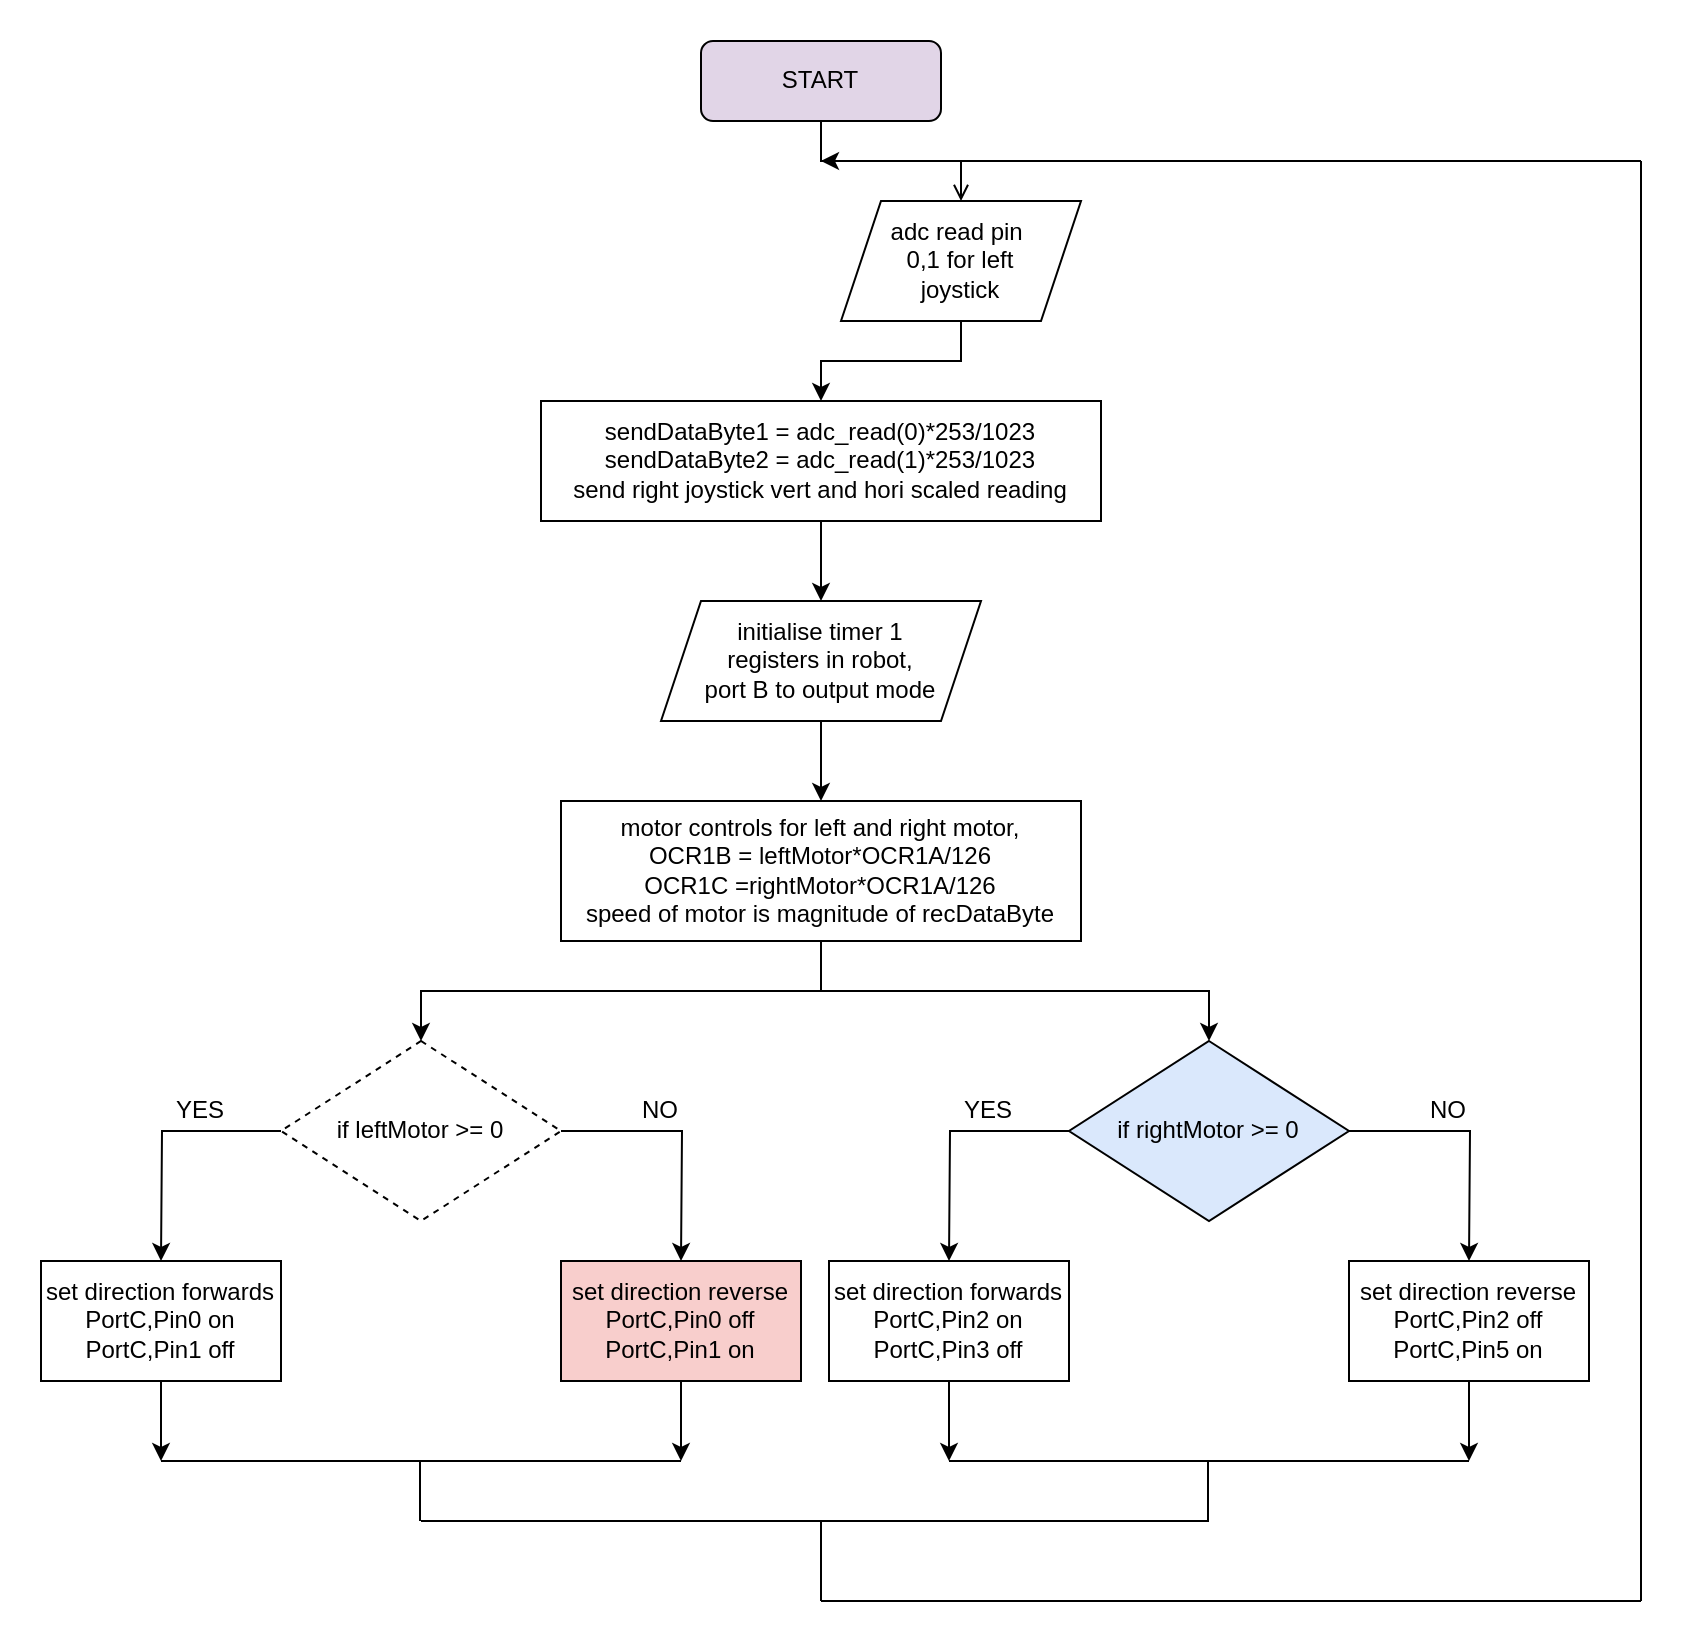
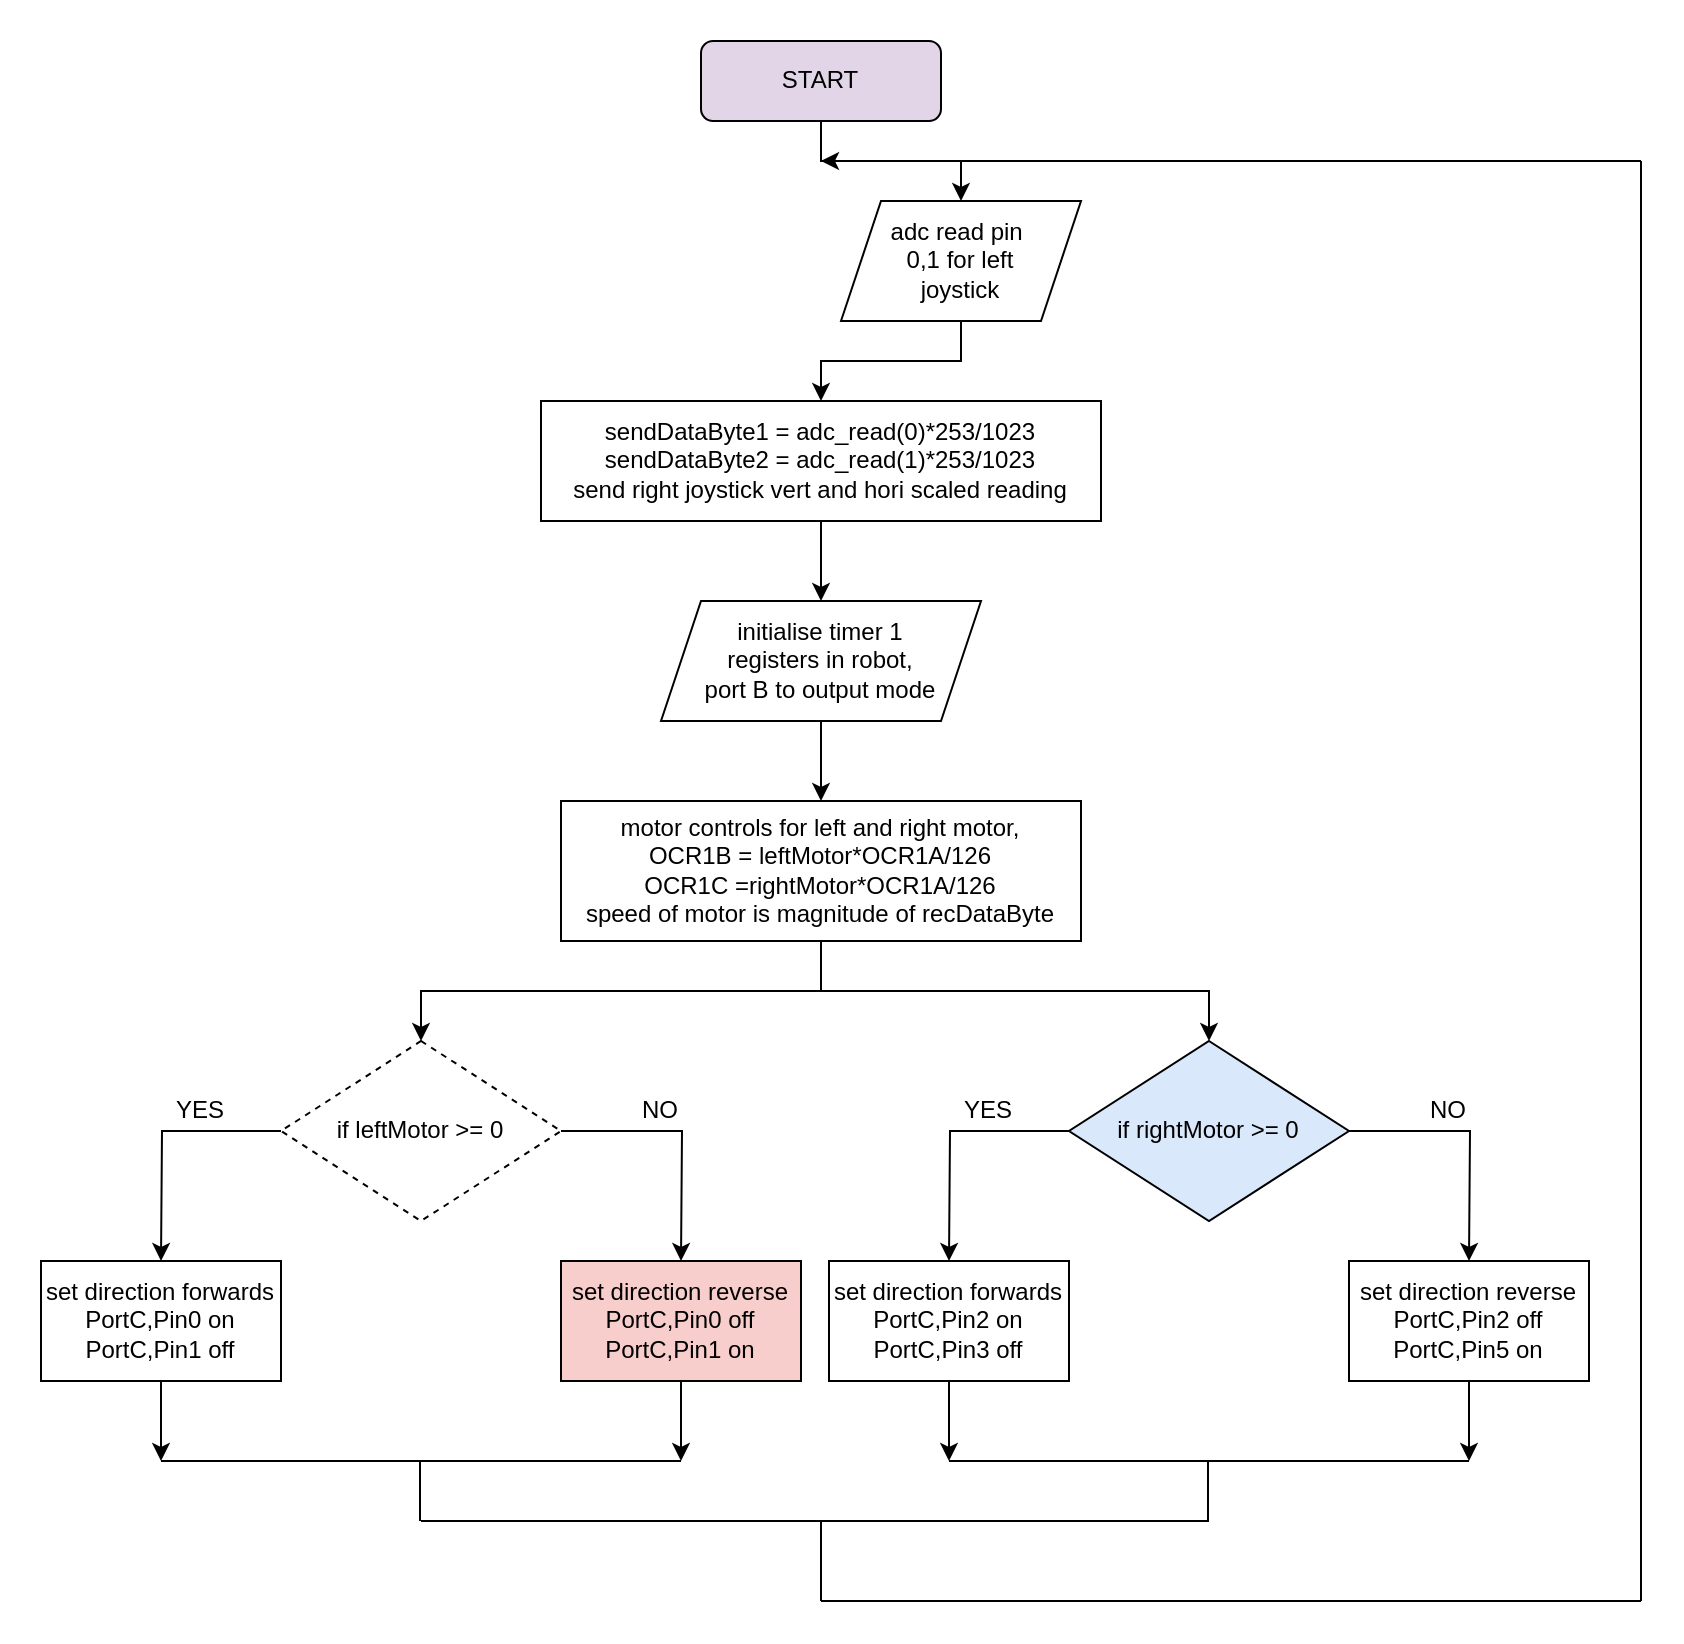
  <mxCell id="0" />
  <mxCell id="1" parent="0" />
- <mxCell id="2" value="" style="edgeStyle=orthogonalEdgeStyle;rounded=0;orthogonalLoop=1;jettySize=auto;html=1;endArrow=open;" edge="1" parent="1" source="3" target="5"><mxGeometry relative="1" as="geometry" /></mxCell>
+ <mxCell id="2" value="" style="edgeStyle=orthogonalEdgeStyle;rounded=0;orthogonalLoop=1;jettySize=auto;html=1;" edge="1" parent="1" source="3" target="5"><mxGeometry relative="1" as="geometry" /></mxCell>
  <mxCell id="3" value="START" style="rounded=1;whiteSpace=wrap;html=1;fontSize=12;glass=0;strokeWidth=1;shadow=0;fillColor=#e1d5e7;" parent="1" vertex="1"><mxGeometry x="350" y="20" width="120" height="40" as="geometry" /></mxCell>
  <mxCell id="4" value="" style="edgeStyle=orthogonalEdgeStyle;rounded=0;orthogonalLoop=1;jettySize=auto;html=1;" edge="1" parent="1" source="5" target="7"><mxGeometry relative="1" as="geometry" /></mxCell>
  <mxCell id="5" value="adc read pin&amp;nbsp;&lt;br&gt;0,1 for left&lt;br&gt;joystick" style="shape=parallelogram;perimeter=parallelogramPerimeter;whiteSpace=wrap;html=1;fixedSize=1;" vertex="1" parent="1"><mxGeometry x="420" y="100" width="120" height="60" as="geometry" /></mxCell>
  <mxCell id="6" value="" style="edgeStyle=orthogonalEdgeStyle;rounded=0;orthogonalLoop=1;jettySize=auto;html=1;" edge="1" parent="1" source="7" target="9"><mxGeometry relative="1" as="geometry" /></mxCell>
  <mxCell id="7" value="sendDataByte1 = adc_read(0)*253/1023&lt;br&gt;sendDataByte2 = adc_read(1)*253/1023&lt;br&gt;send right joystick vert and hori scaled reading" style="whiteSpace=wrap;html=1;" vertex="1" parent="1"><mxGeometry x="270" y="200" width="280" height="60" as="geometry" /></mxCell>
  <mxCell id="8" value="" style="edgeStyle=orthogonalEdgeStyle;rounded=0;orthogonalLoop=1;jettySize=auto;html=1;" edge="1" parent="1" source="9" target="12"><mxGeometry relative="1" as="geometry" /></mxCell>
  <mxCell id="9" value="initialise timer 1&lt;br&gt;registers&amp;nbsp;in robot,&lt;br&gt;port B to output mode" style="shape=parallelogram;perimeter=parallelogramPerimeter;whiteSpace=wrap;html=1;fixedSize=1;" vertex="1" parent="1"><mxGeometry x="330" y="300" width="160" height="60" as="geometry" /></mxCell>
  <mxCell id="10" value="" style="edgeStyle=orthogonalEdgeStyle;rounded=0;orthogonalLoop=1;jettySize=auto;html=1;" edge="1" parent="1" source="12" target="15"><mxGeometry relative="1" as="geometry" /></mxCell>
  <mxCell id="11" style="edgeStyle=orthogonalEdgeStyle;rounded=0;orthogonalLoop=1;jettySize=auto;html=1;" edge="1" parent="1" source="12" target="24"><mxGeometry relative="1" as="geometry" /></mxCell>
  <mxCell id="12" value="motor controls for left and right motor,&lt;br&gt;OCR1B = leftMotor*OCR1A/126&lt;br&gt;OCR1C =rightMotor*OCR1A/126&lt;br&gt;speed of motor is magnitude of recDataByte" style="whiteSpace=wrap;html=1;" vertex="1" parent="1"><mxGeometry x="280" y="400" width="260" height="70" as="geometry" /></mxCell>
  <mxCell id="13" style="edgeStyle=orthogonalEdgeStyle;rounded=0;orthogonalLoop=1;jettySize=auto;html=1;" edge="1" parent="1" source="15"><mxGeometry relative="1" as="geometry"><mxPoint x="340" y="630" as="targetPoint" /></mxGeometry></mxCell>
  <mxCell id="14" style="edgeStyle=orthogonalEdgeStyle;rounded=0;orthogonalLoop=1;jettySize=auto;html=1;" edge="1" parent="1" source="15"><mxGeometry relative="1" as="geometry"><mxPoint x="80" y="630" as="targetPoint" /></mxGeometry></mxCell>
  <mxCell id="15" value="if leftMotor &amp;gt;= 0" style="rhombus;whiteSpace=wrap;html=1;dashed=1;" vertex="1" parent="1"><mxGeometry x="140" y="520" width="140" height="90" as="geometry" /></mxCell>
  <mxCell id="16" value="YES" style="text;html=1;strokeColor=none;fillColor=none;align=center;verticalAlign=middle;whiteSpace=wrap;rounded=0;" vertex="1" parent="1"><mxGeometry x="80" y="545" width="40" height="20" as="geometry" /></mxCell>
  <mxCell id="17" value="NO" style="text;html=1;strokeColor=none;fillColor=none;align=center;verticalAlign=middle;whiteSpace=wrap;rounded=0;" vertex="1" parent="1"><mxGeometry x="310" y="545" width="40" height="20" as="geometry" /></mxCell>
  <mxCell id="18" style="edgeStyle=orthogonalEdgeStyle;rounded=0;orthogonalLoop=1;jettySize=auto;html=1;" edge="1" parent="1" source="19"><mxGeometry relative="1" as="geometry"><mxPoint x="80" y="730" as="targetPoint" /></mxGeometry></mxCell>
  <mxCell id="19" value="set direction forwards&lt;br&gt;PortC,Pin0 on&lt;br&gt;PortC,Pin1 off" style="rounded=0;whiteSpace=wrap;html=1;" vertex="1" parent="1"><mxGeometry x="20" y="630" width="120" height="60" as="geometry" /></mxCell>
  <mxCell id="20" style="edgeStyle=orthogonalEdgeStyle;rounded=0;orthogonalLoop=1;jettySize=auto;html=1;" edge="1" parent="1" source="21"><mxGeometry relative="1" as="geometry"><mxPoint x="340" y="730" as="targetPoint" /></mxGeometry></mxCell>
  <mxCell id="21" value="set direction reverse&lt;br&gt;PortC,Pin0 off&lt;br&gt;PortC,Pin1 on" style="rounded=0;whiteSpace=wrap;html=1;fillColor=#f8cecc;" vertex="1" parent="1"><mxGeometry x="280" y="630" width="120" height="60" as="geometry" /></mxCell>
  <mxCell id="22" style="edgeStyle=orthogonalEdgeStyle;rounded=0;orthogonalLoop=1;jettySize=auto;html=1;" edge="1" parent="1" source="24"><mxGeometry relative="1" as="geometry"><mxPoint x="734" y="630" as="targetPoint" /></mxGeometry></mxCell>
  <mxCell id="23" style="edgeStyle=orthogonalEdgeStyle;rounded=0;orthogonalLoop=1;jettySize=auto;html=1;" edge="1" parent="1" source="24"><mxGeometry relative="1" as="geometry"><mxPoint x="474" y="630" as="targetPoint" /></mxGeometry></mxCell>
  <mxCell id="24" value="if rightMotor &amp;gt;= 0" style="rhombus;whiteSpace=wrap;html=1;fillColor=#dae8fc;" vertex="1" parent="1"><mxGeometry x="534" y="520" width="140" height="90" as="geometry" /></mxCell>
  <mxCell id="25" value="YES" style="text;html=1;strokeColor=none;fillColor=none;align=center;verticalAlign=middle;whiteSpace=wrap;rounded=0;" vertex="1" parent="1"><mxGeometry x="474" y="545" width="40" height="20" as="geometry" /></mxCell>
  <mxCell id="26" value="NO" style="text;html=1;strokeColor=none;fillColor=none;align=center;verticalAlign=middle;whiteSpace=wrap;rounded=0;" vertex="1" parent="1"><mxGeometry x="704" y="545" width="40" height="20" as="geometry" /></mxCell>
  <mxCell id="27" style="edgeStyle=orthogonalEdgeStyle;rounded=0;orthogonalLoop=1;jettySize=auto;html=1;" edge="1" parent="1" source="28"><mxGeometry relative="1" as="geometry"><mxPoint x="474" y="730" as="targetPoint" /></mxGeometry></mxCell>
  <mxCell id="28" value="set direction forwards&lt;br&gt;PortC,Pin2 on&lt;br&gt;PortC,Pin3 off" style="rounded=0;whiteSpace=wrap;html=1;" vertex="1" parent="1"><mxGeometry x="414" y="630" width="120" height="60" as="geometry" /></mxCell>
  <mxCell id="29" style="edgeStyle=orthogonalEdgeStyle;rounded=0;orthogonalLoop=1;jettySize=auto;html=1;" edge="1" parent="1" source="30"><mxGeometry relative="1" as="geometry"><mxPoint x="734" y="730" as="targetPoint" /></mxGeometry></mxCell>
  <mxCell id="30" value="set direction reverse&lt;br&gt;PortC,Pin2 off&lt;br&gt;PortC,Pin5 on" style="rounded=0;whiteSpace=wrap;html=1;" vertex="1" parent="1"><mxGeometry x="674" y="630" width="120" height="60" as="geometry" /></mxCell>
  <mxCell id="31" value="" style="endArrow=none;html=1;" edge="1" parent="1"><mxGeometry width="50" height="50" relative="1" as="geometry"><mxPoint x="80" y="730" as="sourcePoint" /><mxPoint x="340" y="730" as="targetPoint" /></mxGeometry></mxCell>
  <mxCell id="32" value="" style="endArrow=none;html=1;" edge="1" parent="1"><mxGeometry width="50" height="50" relative="1" as="geometry"><mxPoint x="474" y="730" as="sourcePoint" /><mxPoint x="734" y="730" as="targetPoint" /></mxGeometry></mxCell>
  <mxCell id="33" value="" style="endArrow=none;html=1;" edge="1" parent="1"><mxGeometry width="50" height="50" relative="1" as="geometry"><mxPoint x="603.5" y="730" as="sourcePoint" /><mxPoint x="603.5" y="760" as="targetPoint" /></mxGeometry></mxCell>
  <mxCell id="34" value="" style="endArrow=none;html=1;" edge="1" parent="1"><mxGeometry width="50" height="50" relative="1" as="geometry"><mxPoint x="210" y="760" as="sourcePoint" /><mxPoint x="604" y="760" as="targetPoint" /></mxGeometry></mxCell>
  <mxCell id="35" value="" style="endArrow=none;html=1;" edge="1" parent="1"><mxGeometry width="50" height="50" relative="1" as="geometry"><mxPoint x="820" y="800" as="sourcePoint" /><mxPoint x="820" y="80" as="targetPoint" /></mxGeometry></mxCell>
  <mxCell id="36" value="" style="endArrow=classic;html=1;" edge="1" parent="1"><mxGeometry width="50" height="50" relative="1" as="geometry"><mxPoint x="820" y="80" as="sourcePoint" /><mxPoint x="410" y="80" as="targetPoint" /></mxGeometry></mxCell>
  <mxCell id="37" value="" style="endArrow=none;html=1;" edge="1" parent="1"><mxGeometry width="50" height="50" relative="1" as="geometry"><mxPoint x="209.5" y="760" as="sourcePoint" /><mxPoint x="209.5" y="730" as="targetPoint" /></mxGeometry></mxCell>
  <mxCell id="38" value="" style="endArrow=none;html=1;" edge="1" parent="1"><mxGeometry width="50" height="50" relative="1" as="geometry"><mxPoint x="410" y="760" as="sourcePoint" /><mxPoint x="410" y="800" as="targetPoint" /></mxGeometry></mxCell>
  <mxCell id="39" value="" style="endArrow=none;html=1;" edge="1" parent="1"><mxGeometry width="50" height="50" relative="1" as="geometry"><mxPoint x="410" y="800" as="sourcePoint" /><mxPoint x="820" y="800" as="targetPoint" /></mxGeometry></mxCell>
